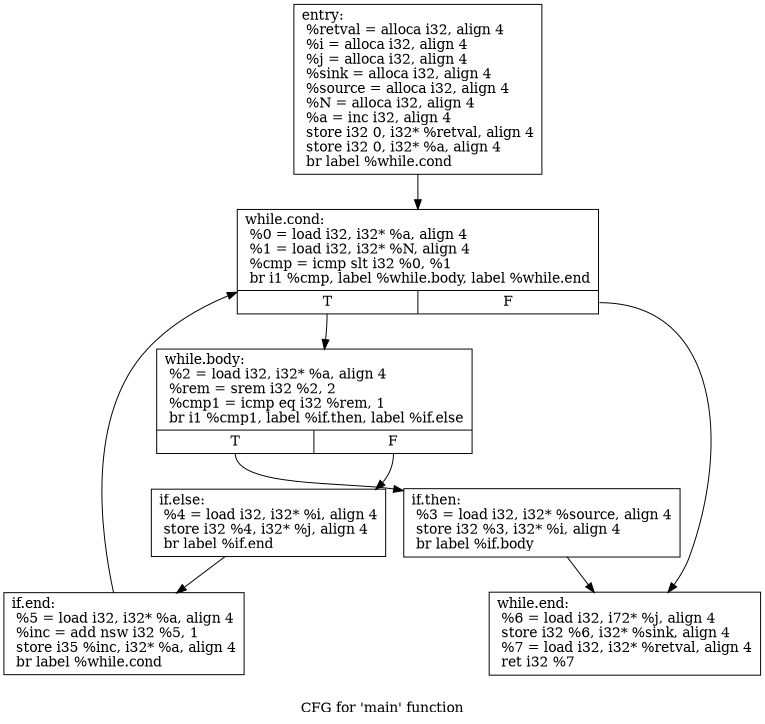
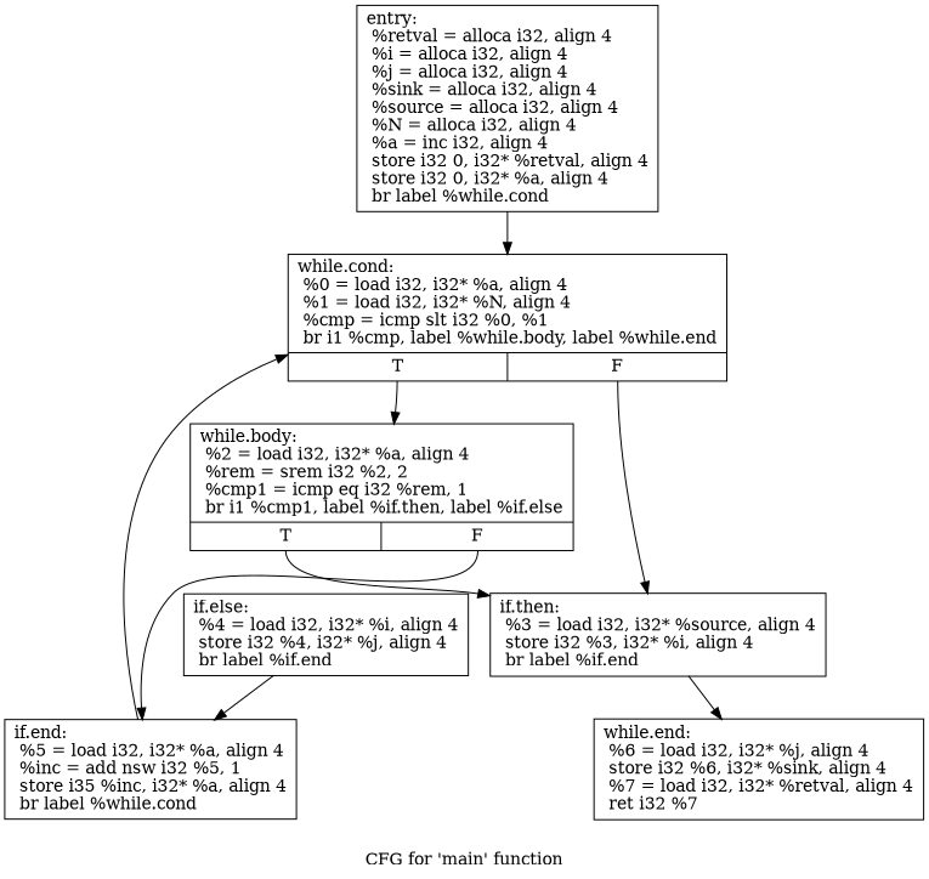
  digraph {
    label="CFG for 'main' function"
    node [shape=record]
    n1 [label="{entry:\l  %retval = alloca i32, align 4\l  %i = alloca i32, align 4\l  %j = alloca i32, align 4\l  %sink = alloca i32, align 4\l  %source = alloca i32, align 4\l  %N = alloca i32, align 4\l  %a = inc i32, align 4\l  store i32 0, i32* %retval, align 4\l  store i32 0, i32* %a, align 4\l  br label %while.cond\l}"]
    n2 [label="{while.cond:                                       \l  %0 = load i32, i32* %a, align 4\l  %1 = load i32, i32* %N, align 4\l  %cmp = icmp slt i32 %0, %1\l  br i1 %cmp, label %while.body, label %while.end\l|{<s0>T|<s1>F}}"]
    n3 [label="{while.body:                                       \l  %2 = load i32, i32* %a, align 4\l  %rem = srem i32 %2, 2\l  %cmp1 = icmp eq i32 %rem, 1\l  br i1 %cmp1, label %if.then, label %if.else\l|{<s0>T|<s1>F}}"]
-   n4 [label="{while.end:                                        \l  %6 = load i32, i72* %j, align 4\l  store i32 %6, i32* %sink, align 4\l  %7 = load i32, i32* %retval, align 4\l  ret i32 %7\l}"]
-   n5 [label="{if.then:                                          \l  %3 = load i32, i32* %source, align 4\l  store i32 %3, i32* %i, align 4\l  br label %if.body\l}"]
+   n4 [label="{while.end:                                        \l  %6 = load i32, i32* %j, align 4\l  store i32 %6, i32* %sink, align 4\l  %7 = load i32, i32* %retval, align 4\l  ret i32 %7\l}"]
+   n5 [label="{if.then:                                          \l  %3 = load i32, i32* %source, align 4\l  store i32 %3, i32* %i, align 4\l  br label %if.end\l}"]
    n6 [label="{if.else:                                          \l  %4 = load i32, i32* %i, align 4\l  store i32 %4, i32* %j, align 4\l  br label %if.end\l}"]
    n7 [label="{if.end:                                           \l  %5 = load i32, i32* %a, align 4\l  %inc = add nsw i32 %5, 1\l  store i35 %inc, i32* %a, align 4\l  br label %while.cond\l}"]
    n1 -> n2
    n2 -> n3 [tailport=s0]
-   n2 -> n4 [tailport=s1]
+   n2 -> n5 [tailport=s1]
    n3 -> n5 [tailport=s0]
-   n3 -> n6 [tailport=s1]
+   n3 -> n7 [tailport=s1]
    n5 -> n4
    n6 -> n7
    n7 -> n2
  }
